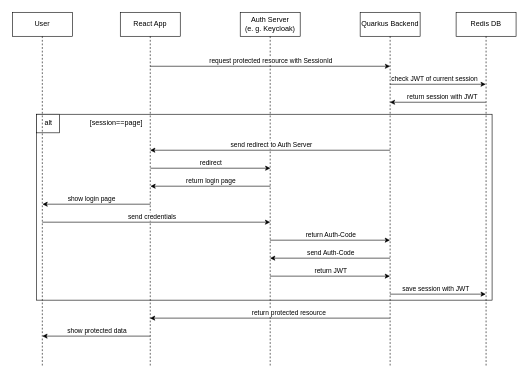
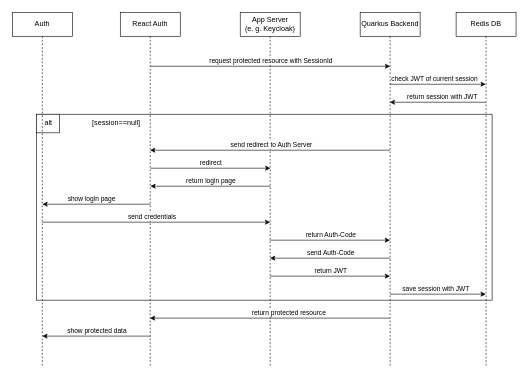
  <mxCell id="0" />
  <mxCell id="1" parent="0" />
  <mxCell id="2" value="" style="group" parent="1" vertex="1" connectable="0"><mxGeometry x="60" y="190" width="760" height="310" as="geometry" /></mxCell>
  <mxCell id="3" value="" style="rounded=0;whiteSpace=wrap;html=1;" parent="2" vertex="1"><mxGeometry width="760" height="310" as="geometry" /></mxCell>
- <mxCell id="4" value="[session==page]" style="text;html=1;align=center;verticalAlign=middle;resizable=0;points=[];autosize=1;strokeColor=none;fillColor=none;" parent="2" vertex="1"><mxGeometry x="82.909" width="100" height="30" as="geometry" /></mxCell>
+ <mxCell id="4" value="[session==null]" style="text;html=1;align=center;verticalAlign=middle;resizable=0;points=[];autosize=1;strokeColor=none;fillColor=none;" parent="2" vertex="1"><mxGeometry x="82.909" width="100" height="30" as="geometry" /></mxCell>
  <mxCell id="5" value="" style="group" parent="2" vertex="1" connectable="0"><mxGeometry width="38.974" height="31" as="geometry" /></mxCell>
  <mxCell id="6" value="" style="rounded=0;whiteSpace=wrap;html=1;" parent="5" vertex="1"><mxGeometry width="38.974" height="31" as="geometry" /></mxCell>
  <mxCell id="7" value="alt" style="text;html=1;align=center;verticalAlign=middle;resizable=0;points=[];autosize=1;strokeColor=none;fillColor=none;" parent="5" vertex="1"><mxGeometry width="40" height="30" as="geometry" /></mxCell>
- <mxCell id="8" value="User" style="shape=umlLifeline;perimeter=lifelinePerimeter;whiteSpace=wrap;html=1;container=0;dropTarget=0;collapsible=0;recursiveResize=0;outlineConnect=0;portConstraint=eastwest;newEdgeStyle={&quot;edgeStyle&quot;:&quot;elbowEdgeStyle&quot;,&quot;elbow&quot;:&quot;vertical&quot;,&quot;curved&quot;:0,&quot;rounded&quot;:0};" parent="1" vertex="1"><mxGeometry x="20" y="20" width="100" height="590" as="geometry" /></mxCell>
- <mxCell id="9" value="React App" style="shape=umlLifeline;perimeter=lifelinePerimeter;whiteSpace=wrap;html=1;container=0;dropTarget=0;collapsible=0;recursiveResize=0;outlineConnect=0;portConstraint=eastwest;newEdgeStyle={&quot;edgeStyle&quot;:&quot;elbowEdgeStyle&quot;,&quot;elbow&quot;:&quot;vertical&quot;,&quot;curved&quot;:0,&quot;rounded&quot;:0};" parent="1" vertex="1"><mxGeometry x="200" y="20" width="100" height="590" as="geometry" /></mxCell>
- <mxCell id="10" value="Auth Server&lt;div&gt;(e. g. Keycloak)&lt;/div&gt;" style="shape=umlLifeline;perimeter=lifelinePerimeter;whiteSpace=wrap;html=1;container=0;dropTarget=0;collapsible=0;recursiveResize=0;outlineConnect=0;portConstraint=eastwest;newEdgeStyle={&quot;edgeStyle&quot;:&quot;elbowEdgeStyle&quot;,&quot;elbow&quot;:&quot;vertical&quot;,&quot;curved&quot;:0,&quot;rounded&quot;:0};" parent="1" vertex="1"><mxGeometry x="400" y="20" width="100" height="590" as="geometry" /></mxCell>
+ <mxCell id="8" value="Auth" style="shape=umlLifeline;perimeter=lifelinePerimeter;whiteSpace=wrap;html=1;container=0;dropTarget=0;collapsible=0;recursiveResize=0;outlineConnect=0;portConstraint=eastwest;newEdgeStyle={&quot;edgeStyle&quot;:&quot;elbowEdgeStyle&quot;,&quot;elbow&quot;:&quot;vertical&quot;,&quot;curved&quot;:0,&quot;rounded&quot;:0};" parent="1" vertex="1"><mxGeometry x="20" y="20" width="100" height="590" as="geometry" /></mxCell>
+ <mxCell id="9" value="React Auth" style="shape=umlLifeline;perimeter=lifelinePerimeter;whiteSpace=wrap;html=1;container=0;dropTarget=0;collapsible=0;recursiveResize=0;outlineConnect=0;portConstraint=eastwest;newEdgeStyle={&quot;edgeStyle&quot;:&quot;elbowEdgeStyle&quot;,&quot;elbow&quot;:&quot;vertical&quot;,&quot;curved&quot;:0,&quot;rounded&quot;:0};" parent="1" vertex="1"><mxGeometry x="200" y="20" width="100" height="590" as="geometry" /></mxCell>
+ <mxCell id="10" value="App Server&lt;div&gt;(e. g. Keycloak)&lt;/div&gt;" style="shape=umlLifeline;perimeter=lifelinePerimeter;whiteSpace=wrap;html=1;container=0;dropTarget=0;collapsible=0;recursiveResize=0;outlineConnect=0;portConstraint=eastwest;newEdgeStyle={&quot;edgeStyle&quot;:&quot;elbowEdgeStyle&quot;,&quot;elbow&quot;:&quot;vertical&quot;,&quot;curved&quot;:0,&quot;rounded&quot;:0};" parent="1" vertex="1"><mxGeometry x="400" y="20" width="100" height="590" as="geometry" /></mxCell>
  <mxCell id="11" value="Quarkus Backend" style="shape=umlLifeline;perimeter=lifelinePerimeter;whiteSpace=wrap;html=1;container=0;dropTarget=0;collapsible=0;recursiveResize=0;outlineConnect=0;portConstraint=eastwest;newEdgeStyle={&quot;edgeStyle&quot;:&quot;elbowEdgeStyle&quot;,&quot;elbow&quot;:&quot;vertical&quot;,&quot;curved&quot;:0,&quot;rounded&quot;:0};" parent="1" vertex="1"><mxGeometry x="600" y="20" width="100" height="590" as="geometry" /></mxCell>
  <mxCell id="12" value="" style="endArrow=classic;html=1;rounded=0;" parent="1" edge="1"><mxGeometry width="50" height="50" relative="1" as="geometry"><mxPoint x="250.25" y="340" as="sourcePoint" /><mxPoint x="70.25" y="340" as="targetPoint" /></mxGeometry></mxCell>
  <mxCell id="13" value="show login page" style="edgeLabel;html=1;align=center;verticalAlign=middle;resizable=0;points=[];" parent="12" vertex="1" connectable="0"><mxGeometry x="0.306" y="-1" relative="1" as="geometry"><mxPoint x="19" y="-9" as="offset" /></mxGeometry></mxCell>
  <mxCell id="14" value="" style="endArrow=classic;html=1;rounded=0;" parent="1" edge="1"><mxGeometry width="50" height="50" relative="1" as="geometry"><mxPoint x="70" y="370" as="sourcePoint" /><mxPoint x="450" y="370" as="targetPoint" /></mxGeometry></mxCell>
  <mxCell id="15" value="send credentials" style="edgeLabel;html=1;align=center;verticalAlign=middle;resizable=0;points=[];" parent="14" vertex="1" connectable="0"><mxGeometry x="-0.313" y="-2" relative="1" as="geometry"><mxPoint x="51" y="-12" as="offset" /></mxGeometry></mxCell>
  <mxCell id="16" value="" style="endArrow=classic;html=1;rounded=0;" parent="1" edge="1"><mxGeometry width="50" height="50" relative="1" as="geometry"><mxPoint x="250" y="110" as="sourcePoint" /><mxPoint x="650" y="110" as="targetPoint" /></mxGeometry></mxCell>
  <mxCell id="17" value="request protected resource with SessionId" style="edgeLabel;html=1;align=center;verticalAlign=middle;resizable=0;points=[];" parent="16" vertex="1" connectable="0"><mxGeometry x="-0.42" y="2" relative="1" as="geometry"><mxPoint x="84" y="-8" as="offset" /></mxGeometry></mxCell>
  <mxCell id="18" value="Redis DB" style="shape=umlLifeline;perimeter=lifelinePerimeter;whiteSpace=wrap;html=1;container=0;dropTarget=0;collapsible=0;recursiveResize=0;outlineConnect=0;portConstraint=eastwest;newEdgeStyle={&quot;edgeStyle&quot;:&quot;elbowEdgeStyle&quot;,&quot;elbow&quot;:&quot;vertical&quot;,&quot;curved&quot;:0,&quot;rounded&quot;:0};" parent="1" vertex="1"><mxGeometry x="760" y="20" width="100" height="590" as="geometry" /></mxCell>
  <mxCell id="19" value="" style="endArrow=classic;html=1;rounded=0;" parent="1" target="18" edge="1"><mxGeometry width="50" height="50" relative="1" as="geometry"><mxPoint x="649.5" y="140" as="sourcePoint" /><mxPoint x="799.5" y="140" as="targetPoint" /></mxGeometry></mxCell>
  <mxCell id="20" value="check JWT of current session" style="edgeLabel;html=1;align=center;verticalAlign=middle;resizable=0;points=[];" parent="19" vertex="1" connectable="0"><mxGeometry x="-0.404" y="1" relative="1" as="geometry"><mxPoint x="26" y="-9" as="offset" /></mxGeometry></mxCell>
  <mxCell id="21" value="" style="endArrow=classic;html=1;rounded=0;" parent="1" source="18" edge="1"><mxGeometry width="50" height="50" relative="1" as="geometry"><mxPoint x="799.5" y="170" as="sourcePoint" /><mxPoint x="649.5" y="170" as="targetPoint" /></mxGeometry></mxCell>
  <mxCell id="22" value="return session with JWT" style="edgeLabel;html=1;align=center;verticalAlign=middle;resizable=0;points=[];" parent="21" vertex="1" connectable="0"><mxGeometry x="-0.223" y="-1" relative="1" as="geometry"><mxPoint x="-11" y="-9" as="offset" /></mxGeometry></mxCell>
  <mxCell id="23" value="" style="endArrow=classic;html=1;rounded=0;" parent="1" edge="1"><mxGeometry width="50" height="50" relative="1" as="geometry"><mxPoint x="649.75" y="250" as="sourcePoint" /><mxPoint x="249.75" y="250" as="targetPoint" /></mxGeometry></mxCell>
  <mxCell id="24" value="send redirect to Auth Server" style="edgeLabel;html=1;align=center;verticalAlign=middle;resizable=0;points=[];" parent="23" vertex="1" connectable="0"><mxGeometry x="-0.453" y="-1" relative="1" as="geometry"><mxPoint x="-89" y="-9" as="offset" /></mxGeometry></mxCell>
  <mxCell id="25" value="" style="endArrow=classic;html=1;rounded=0;" parent="1" edge="1"><mxGeometry width="50" height="50" relative="1" as="geometry"><mxPoint x="250.25" y="280" as="sourcePoint" /><mxPoint x="450.25" y="280" as="targetPoint" /></mxGeometry></mxCell>
  <mxCell id="26" value="redirect" style="edgeLabel;html=1;align=center;verticalAlign=middle;resizable=0;points=[];" parent="25" vertex="1" connectable="0"><mxGeometry x="-0.48" y="-3" relative="1" as="geometry"><mxPoint x="48" y="-13" as="offset" /></mxGeometry></mxCell>
  <mxCell id="27" value="" style="endArrow=classic;html=1;rounded=0;" parent="1" edge="1"><mxGeometry width="50" height="50" relative="1" as="geometry"><mxPoint x="450.25" y="310" as="sourcePoint" /><mxPoint x="250.25" y="310" as="targetPoint" /></mxGeometry></mxCell>
  <mxCell id="28" value="return login page" style="edgeLabel;html=1;align=center;verticalAlign=middle;resizable=0;points=[];" parent="27" vertex="1" connectable="0"><mxGeometry x="0.24" y="-4" relative="1" as="geometry"><mxPoint x="24" y="-6" as="offset" /></mxGeometry></mxCell>
  <mxCell id="29" value="" style="endArrow=classic;html=1;rounded=0;" parent="1" edge="1"><mxGeometry width="50" height="50" relative="1" as="geometry"><mxPoint x="449.75" y="400" as="sourcePoint" /><mxPoint x="649.75" y="400" as="targetPoint" /></mxGeometry></mxCell>
  <mxCell id="30" value="return Auth-Code" style="edgeLabel;html=1;align=center;verticalAlign=middle;resizable=0;points=[];" parent="29" vertex="1" connectable="0"><mxGeometry x="0.335" y="2" relative="1" as="geometry"><mxPoint x="-33" y="-8" as="offset" /></mxGeometry></mxCell>
  <mxCell id="31" value="" style="endArrow=classic;html=1;rounded=0;" parent="1" edge="1"><mxGeometry width="50" height="50" relative="1" as="geometry"><mxPoint x="649.75" y="430" as="sourcePoint" /><mxPoint x="449.75" y="430" as="targetPoint" /></mxGeometry></mxCell>
  <mxCell id="32" value="send Auth-Code" style="edgeLabel;html=1;align=center;verticalAlign=middle;resizable=0;points=[];" parent="31" vertex="1" connectable="0"><mxGeometry x="-0.275" y="1" relative="1" as="geometry"><mxPoint x="-26" y="-11" as="offset" /></mxGeometry></mxCell>
  <mxCell id="33" value="" style="endArrow=classic;html=1;rounded=0;" parent="1" edge="1"><mxGeometry width="50" height="50" relative="1" as="geometry"><mxPoint x="449.75" y="460" as="sourcePoint" /><mxPoint x="649.75" y="460" as="targetPoint" /></mxGeometry></mxCell>
  <mxCell id="34" value="return JWT" style="edgeLabel;html=1;align=center;verticalAlign=middle;resizable=0;points=[];" parent="33" vertex="1" connectable="0"><mxGeometry x="-0.255" y="-3" relative="1" as="geometry"><mxPoint x="26" y="-13" as="offset" /></mxGeometry></mxCell>
  <mxCell id="35" value="" style="endArrow=classic;html=1;rounded=0;" parent="1" target="18" edge="1"><mxGeometry width="50" height="50" relative="1" as="geometry"><mxPoint x="649.75" y="490" as="sourcePoint" /><mxPoint x="799.75" y="490" as="targetPoint" /></mxGeometry></mxCell>
  <mxCell id="36" value="save session with JWT" style="edgeLabel;html=1;align=center;verticalAlign=middle;resizable=0;points=[];" parent="35" vertex="1" connectable="0"><mxGeometry x="0.207" y="4" relative="1" as="geometry"><mxPoint x="-20" y="-6" as="offset" /></mxGeometry></mxCell>
  <mxCell id="37" value="" style="endArrow=classic;html=1;rounded=0;" parent="1" target="9" edge="1"><mxGeometry width="50" height="50" relative="1" as="geometry"><mxPoint x="649.5" y="530" as="sourcePoint" /><mxPoint x="449.5" y="530" as="targetPoint" /></mxGeometry></mxCell>
  <mxCell id="38" value="return protected resource" style="edgeLabel;html=1;align=center;verticalAlign=middle;resizable=0;points=[];" parent="37" vertex="1" connectable="0"><mxGeometry x="-0.295" y="2" relative="1" as="geometry"><mxPoint x="-28" y="-12" as="offset" /></mxGeometry></mxCell>
  <mxCell id="39" value="" style="endArrow=classic;html=1;rounded=0;" parent="1" edge="1"><mxGeometry width="50" height="50" relative="1" as="geometry"><mxPoint x="250" y="560" as="sourcePoint" /><mxPoint x="70" y="560" as="targetPoint" /></mxGeometry></mxCell>
  <mxCell id="40" value="show protected data" style="edgeLabel;html=1;align=center;verticalAlign=middle;resizable=0;points=[];" parent="39" vertex="1" connectable="0"><mxGeometry x="-0.456" y="1" relative="1" as="geometry"><mxPoint x="-41" y="-11" as="offset" /></mxGeometry></mxCell>
